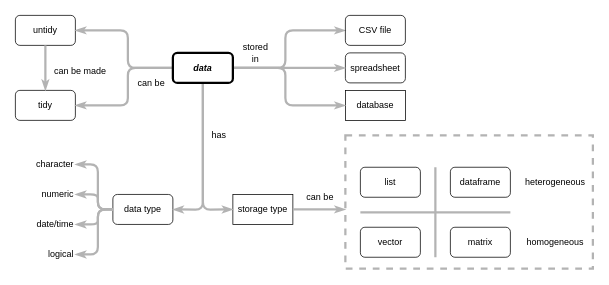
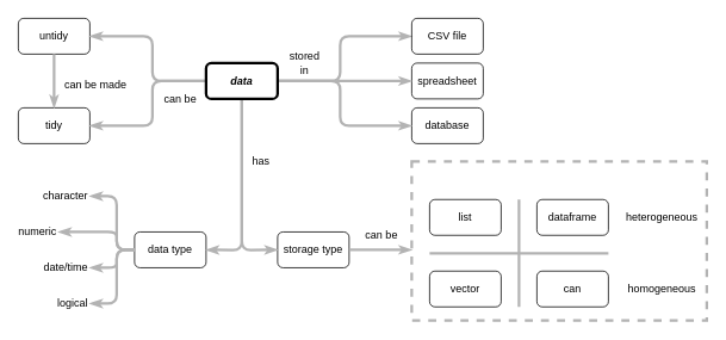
  <mxCell id="0" />
  <mxCell id="1" parent="0" />
  <mxCell id="2" value="stored&lt;br&gt;in" style="edgeStyle=none;rounded=1;html=1;labelBackgroundColor=none;startArrow=none;startFill=0;startSize=5;endArrow=classicThin;endFill=1;endSize=5;jettySize=auto;orthogonalLoop=1;strokeColor=#B3B3B3;strokeWidth=3;fontFamily=Helvetica;fontSize=12;exitX=1;exitY=0.5;exitDx=0;exitDy=0;verticalAlign=middle;entryX=0;entryY=0.5;entryDx=0;entryDy=0;" parent="1" source="37" target="12" edge="1"><mxGeometry x="-0.1" y="40" relative="1" as="geometry"><mxPoint x="330" y="100" as="sourcePoint" /><mxPoint x="400" y="40" as="targetPoint" /><mxPoint as="offset" /><Array as="points"><mxPoint x="380" y="90" /><mxPoint x="380" y="40" /></Array></mxGeometry></mxCell>
  <mxCell id="3" value="tidy" style="rounded=1;whiteSpace=wrap;html=1;fontSize=12;fontFamily=Helvetica;fillColor=none;" parent="1" vertex="1"><mxGeometry x="20" y="120" width="80" height="40" as="geometry" /></mxCell>
  <mxCell id="4" value="untidy" style="rounded=1;whiteSpace=wrap;html=1;fontSize=12;fontFamily=Helvetica;fillColor=none;" parent="1" vertex="1"><mxGeometry x="20" y="20" width="80" height="40" as="geometry" /></mxCell>
  <mxCell id="5" value="data type" style="rounded=1;whiteSpace=wrap;html=1;fontSize=12;fontFamily=Helvetica;fillColor=none;" vertex="1" parent="1"><mxGeometry x="150" y="258.75" width="80" height="40" as="geometry" /></mxCell>
- <mxCell id="6" value="matrix" style="rounded=1;whiteSpace=wrap;html=1;fontSize=12;fontFamily=Helvetica;fillColor=none;" vertex="1" parent="1"><mxGeometry x="600" y="302.5" width="80" height="40" as="geometry" /></mxCell>
+ <mxCell id="6" value="can" style="rounded=1;whiteSpace=wrap;html=1;fontSize=12;fontFamily=Helvetica;fillColor=none;" vertex="1" parent="1"><mxGeometry x="600" y="302.5" width="80" height="40" as="geometry" /></mxCell>
  <mxCell id="7" value="dataframe" style="rounded=1;whiteSpace=wrap;html=1;fontSize=12;fontFamily=Helvetica;fillColor=none;" vertex="1" parent="1"><mxGeometry x="600" y="222.5" width="80" height="40" as="geometry" /></mxCell>
  <mxCell id="8" value="list" style="rounded=1;whiteSpace=wrap;html=1;fontSize=12;fontFamily=Helvetica;fillColor=none;" vertex="1" parent="1"><mxGeometry x="480" y="222.5" width="80" height="40" as="geometry" /></mxCell>
  <mxCell id="9" value="vector" style="rounded=1;whiteSpace=wrap;html=1;fontSize=12;fontFamily=Helvetica;fillColor=none;" vertex="1" parent="1"><mxGeometry x="480" y="302.5" width="80" height="40" as="geometry" /></mxCell>
- <mxCell id="10" value="database" style="whiteSpace=wrap;html=1;fontSize=12;fontFamily=Helvetica;fillColor=none;rounded=0;" vertex="1" parent="1"><mxGeometry x="460" y="120" width="80" height="40" as="geometry" /></mxCell>
+ <mxCell id="10" value="database" style="rounded=1;whiteSpace=wrap;html=1;fontSize=12;fontFamily=Helvetica;fillColor=none;" vertex="1" parent="1"><mxGeometry x="460" y="120" width="80" height="40" as="geometry" /></mxCell>
  <mxCell id="11" value="spreadsheet" style="rounded=1;whiteSpace=wrap;html=1;fontSize=12;fontFamily=Helvetica;fillColor=none;" vertex="1" parent="1"><mxGeometry x="460" y="70" width="80" height="40" as="geometry" /></mxCell>
  <mxCell id="12" value="CSV file" style="rounded=1;whiteSpace=wrap;html=1;fontSize=12;fontFamily=Helvetica;fillColor=none;" vertex="1" parent="1"><mxGeometry x="460" y="20" width="80" height="40" as="geometry" /></mxCell>
  <mxCell id="13" value="" style="edgeStyle=none;rounded=1;html=1;labelBackgroundColor=none;startArrow=none;startFill=0;startSize=5;endArrow=classicThin;endFill=1;endSize=5;jettySize=auto;orthogonalLoop=1;strokeColor=#B3B3B3;strokeWidth=3;fontFamily=Helvetica;fontSize=12;exitX=1;exitY=0.5;exitDx=0;exitDy=0;verticalAlign=middle;entryX=0;entryY=0.5;entryDx=0;entryDy=0;" edge="1" parent="1" source="37" target="11"><mxGeometry x="0.046" y="21" relative="1" as="geometry"><mxPoint x="320" y="100" as="sourcePoint" /><mxPoint x="470" y="50" as="targetPoint" /><mxPoint as="offset" /><Array as="points" /></mxGeometry></mxCell>
  <mxCell id="14" value="" style="edgeStyle=none;rounded=1;html=1;labelBackgroundColor=none;startArrow=none;startFill=0;startSize=5;endArrow=classicThin;endFill=1;endSize=5;jettySize=auto;orthogonalLoop=1;strokeColor=#B3B3B3;strokeWidth=3;fontFamily=Helvetica;fontSize=12;verticalAlign=middle;entryX=0;entryY=0.5;entryDx=0;entryDy=0;" edge="1" parent="1" target="10"><mxGeometry x="0.046" y="21" relative="1" as="geometry"><mxPoint x="310" y="90" as="sourcePoint" /><mxPoint x="470" y="110" as="targetPoint" /><mxPoint as="offset" /><Array as="points"><mxPoint x="380" y="90" /><mxPoint x="380" y="140" /></Array></mxGeometry></mxCell>
  <mxCell id="15" value="" style="edgeStyle=none;rounded=1;html=1;labelBackgroundColor=none;startArrow=none;startFill=0;startSize=5;endArrow=classicThin;endFill=1;endSize=5;jettySize=auto;orthogonalLoop=1;strokeColor=#B3B3B3;strokeWidth=3;fontFamily=Helvetica;fontSize=12;exitX=0;exitY=0.5;exitDx=0;exitDy=0;verticalAlign=middle;entryX=1;entryY=0.5;entryDx=0;entryDy=0;" edge="1" parent="1" source="37" target="4"><mxGeometry x="0.046" y="21" relative="1" as="geometry"><mxPoint x="320" y="100" as="sourcePoint" /><mxPoint x="470" y="100" as="targetPoint" /><mxPoint as="offset" /><Array as="points"><mxPoint x="170" y="90" /><mxPoint x="170" y="40" /></Array></mxGeometry></mxCell>
  <mxCell id="16" value="" style="edgeStyle=none;rounded=1;html=1;labelBackgroundColor=none;startArrow=none;startFill=0;startSize=5;endArrow=classicThin;endFill=1;endSize=5;jettySize=auto;orthogonalLoop=1;strokeColor=#B3B3B3;strokeWidth=3;fontFamily=Helvetica;fontSize=12;exitX=0;exitY=0.5;exitDx=0;exitDy=0;verticalAlign=middle;entryX=1;entryY=0.5;entryDx=0;entryDy=0;" edge="1" parent="1" source="37" target="3"><mxGeometry x="0.046" y="21" relative="1" as="geometry"><mxPoint x="320" y="100" as="sourcePoint" /><mxPoint x="470" y="100" as="targetPoint" /><mxPoint as="offset" /><Array as="points"><mxPoint x="170" y="90" /><mxPoint x="170" y="140" /></Array></mxGeometry></mxCell>
  <mxCell id="17" value="&lt;font style=&quot;font-size: 12px&quot;&gt;can be&lt;/font&gt;" style="edgeLabel;html=1;align=center;verticalAlign=middle;resizable=0;points=[];" vertex="1" connectable="0" parent="16"><mxGeometry x="0.323" relative="1" as="geometry"><mxPoint x="39" y="-30" as="offset" /></mxGeometry></mxCell>
  <mxCell id="18" value="can be made" style="edgeStyle=none;rounded=1;html=1;labelBackgroundColor=none;startArrow=none;startFill=0;startSize=5;endArrow=classicThin;endFill=1;endSize=5;jettySize=auto;orthogonalLoop=1;strokeColor=#B3B3B3;strokeWidth=3;fontFamily=Helvetica;fontSize=12;verticalAlign=middle;entryX=0.5;entryY=0;entryDx=0;entryDy=0;exitX=0.5;exitY=1;exitDx=0;exitDy=0;align=left;" edge="1" parent="1" source="4" target="3"><mxGeometry x="0.143" y="10" relative="1" as="geometry"><mxPoint x="60" y="10" as="sourcePoint" /><mxPoint x="470" y="100" as="targetPoint" /><mxPoint as="offset" /><Array as="points" /></mxGeometry></mxCell>
  <mxCell id="19" value="has" style="edgeStyle=none;rounded=1;html=1;labelBackgroundColor=none;startArrow=none;startFill=0;startSize=5;endArrow=classicThin;endFill=1;endSize=5;jettySize=auto;orthogonalLoop=1;strokeColor=#B3B3B3;strokeWidth=3;fontFamily=Helvetica;fontSize=12;exitX=0.5;exitY=1;exitDx=0;exitDy=0;verticalAlign=middle;entryX=1;entryY=0.5;entryDx=0;entryDy=0;align=left;" edge="1" parent="1" source="37" target="5"><mxGeometry x="-0.33" y="10" relative="1" as="geometry"><mxPoint x="320" y="100" as="sourcePoint" /><mxPoint x="470" y="100" as="targetPoint" /><mxPoint as="offset" /><Array as="points"><mxPoint x="270" y="279" /></Array></mxGeometry></mxCell>
- <mxCell id="20" value="storage type" style="whiteSpace=wrap;html=1;fontSize=12;fontFamily=Helvetica;fillColor=none;rounded=0;" vertex="1" parent="1"><mxGeometry x="310" y="258.75" width="80" height="40" as="geometry" /></mxCell>
+ <mxCell id="20" value="storage type" style="rounded=1;whiteSpace=wrap;html=1;fontSize=12;fontFamily=Helvetica;fillColor=none;" vertex="1" parent="1"><mxGeometry x="310" y="258.75" width="80" height="40" as="geometry" /></mxCell>
  <mxCell id="21" value="" style="edgeStyle=none;rounded=1;html=1;labelBackgroundColor=none;startArrow=none;startFill=0;startSize=5;endArrow=classicThin;endFill=1;endSize=5;jettySize=auto;orthogonalLoop=1;strokeColor=#B3B3B3;strokeWidth=3;fontFamily=Helvetica;fontSize=12;exitX=0.5;exitY=1;exitDx=0;exitDy=0;verticalAlign=middle;entryX=0;entryY=0.5;entryDx=0;entryDy=0;" edge="1" parent="1" source="37" target="20"><mxGeometry x="0.046" y="21" relative="1" as="geometry"><mxPoint x="320" y="100" as="sourcePoint" /><mxPoint x="470" y="100" as="targetPoint" /><mxPoint as="offset" /><Array as="points"><mxPoint x="270" y="279" /></Array></mxGeometry></mxCell>
  <mxCell id="22" value="character" style="text;html=1;strokeColor=none;fillColor=none;align=right;verticalAlign=middle;whiteSpace=wrap;rounded=0;" vertex="1" parent="1"><mxGeometry x="40" y="208.75" width="60" height="20" as="geometry" /></mxCell>
- <mxCell id="23" value="numeric" style="text;html=1;strokeColor=none;fillColor=none;align=right;verticalAlign=middle;whiteSpace=wrap;rounded=0;" vertex="1" parent="1"><mxGeometry x="40" y="248.75" width="60" height="20" as="geometry" /></mxCell>
+ <mxCell id="23" value="numeric" style="text;html=1;strokeColor=none;fillColor=none;align=right;verticalAlign=middle;whiteSpace=wrap;rounded=0;" vertex="1" parent="1"><mxGeometry x="5" y="248.75" width="60" height="20" as="geometry" /></mxCell>
  <mxCell id="24" value="date/time" style="text;html=1;strokeColor=none;fillColor=none;align=right;verticalAlign=middle;whiteSpace=wrap;rounded=0;" vertex="1" parent="1"><mxGeometry x="40" y="288.75" width="60" height="20" as="geometry" /></mxCell>
  <mxCell id="25" value="logical" style="text;html=1;strokeColor=none;fillColor=none;align=right;verticalAlign=middle;whiteSpace=wrap;rounded=0;" vertex="1" parent="1"><mxGeometry x="40" y="328.75" width="60" height="20" as="geometry" /></mxCell>
  <mxCell id="26" value="" style="edgeStyle=none;rounded=1;html=1;labelBackgroundColor=none;startArrow=none;startFill=0;startSize=5;endArrow=classicThin;endFill=1;endSize=5;jettySize=auto;orthogonalLoop=1;strokeColor=#B3B3B3;strokeWidth=3;fontFamily=Helvetica;fontSize=12;exitX=0;exitY=0.5;exitDx=0;exitDy=0;verticalAlign=middle;entryX=1;entryY=0.5;entryDx=0;entryDy=0;" edge="1" parent="1" source="5" target="22"><mxGeometry x="0.046" y="21" relative="1" as="geometry"><mxPoint x="320" y="138.75" as="sourcePoint" /><mxPoint x="470" y="138.75" as="targetPoint" /><mxPoint as="offset" /><Array as="points"><mxPoint x="130" y="278.75" /><mxPoint x="130" y="218.75" /></Array></mxGeometry></mxCell>
  <mxCell id="27" value="" style="edgeStyle=none;rounded=1;html=1;labelBackgroundColor=none;startArrow=none;startFill=0;startSize=5;endArrow=classicThin;endFill=1;endSize=5;jettySize=auto;orthogonalLoop=1;strokeColor=#B3B3B3;strokeWidth=3;fontFamily=Helvetica;fontSize=12;exitX=0;exitY=0.5;exitDx=0;exitDy=0;verticalAlign=middle;entryX=1;entryY=0.5;entryDx=0;entryDy=0;" edge="1" parent="1" source="5" target="23"><mxGeometry x="0.046" y="21" relative="1" as="geometry"><mxPoint x="160" y="288.75" as="sourcePoint" /><mxPoint x="110" y="228.75" as="targetPoint" /><mxPoint as="offset" /><Array as="points"><mxPoint x="130" y="278.75" /><mxPoint x="130" y="258.75" /></Array></mxGeometry></mxCell>
  <mxCell id="28" value="" style="edgeStyle=none;rounded=1;html=1;labelBackgroundColor=none;startArrow=none;startFill=0;startSize=5;endArrow=classicThin;endFill=1;endSize=5;jettySize=auto;orthogonalLoop=1;strokeColor=#B3B3B3;strokeWidth=3;fontFamily=Helvetica;fontSize=12;exitX=0;exitY=0.5;exitDx=0;exitDy=0;verticalAlign=middle;entryX=1;entryY=0.5;entryDx=0;entryDy=0;" edge="1" parent="1" source="5" target="24"><mxGeometry x="0.046" y="21" relative="1" as="geometry"><mxPoint x="160" y="288.75" as="sourcePoint" /><mxPoint x="110" y="268.75" as="targetPoint" /><mxPoint as="offset" /><Array as="points"><mxPoint x="130" y="278.75" /><mxPoint x="130" y="298.75" /></Array></mxGeometry></mxCell>
  <mxCell id="29" value="" style="edgeStyle=none;rounded=1;html=1;labelBackgroundColor=none;startArrow=none;startFill=0;startSize=5;endArrow=classicThin;endFill=1;endSize=5;jettySize=auto;orthogonalLoop=1;strokeColor=#B3B3B3;strokeWidth=3;fontFamily=Helvetica;fontSize=12;verticalAlign=middle;entryX=1;entryY=0.5;entryDx=0;entryDy=0;" edge="1" parent="1" target="25"><mxGeometry x="0.046" y="21" relative="1" as="geometry"><mxPoint x="150" y="278.75" as="sourcePoint" /><mxPoint x="110" y="308.75" as="targetPoint" /><mxPoint as="offset" /><Array as="points"><mxPoint x="130" y="278.75" /><mxPoint x="130" y="338.75" /></Array></mxGeometry></mxCell>
  <mxCell id="30" value="" style="endArrow=none;html=1;strokeWidth=3;strokeColor=#B3B3B3;" edge="1" parent="1"><mxGeometry width="50" height="50" relative="1" as="geometry"><mxPoint x="580" y="342.5" as="sourcePoint" /><mxPoint x="580" y="222.5" as="targetPoint" /></mxGeometry></mxCell>
  <mxCell id="31" value="" style="endArrow=none;html=1;strokeWidth=3;strokeColor=#B3B3B3;" edge="1" parent="1"><mxGeometry width="50" height="50" relative="1" as="geometry"><mxPoint x="680" y="282.5" as="sourcePoint" /><mxPoint x="480" y="282.5" as="targetPoint" /></mxGeometry></mxCell>
  <mxCell id="32" value="heterogeneous" style="text;html=1;strokeColor=none;fillColor=none;align=center;verticalAlign=middle;whiteSpace=wrap;rounded=0;" vertex="1" parent="1"><mxGeometry x="690" y="232.5" width="100" height="20" as="geometry" /></mxCell>
  <mxCell id="33" value="homogeneous" style="text;html=1;strokeColor=none;fillColor=none;align=center;verticalAlign=middle;whiteSpace=wrap;rounded=0;" vertex="1" parent="1"><mxGeometry x="690" y="312.5" width="100" height="20" as="geometry" /></mxCell>
  <mxCell id="34" value="" style="rounded=0;whiteSpace=wrap;html=1;align=right;fillColor=none;strokeWidth=3;strokeColor=#B3B3B3;dashed=1;" vertex="1" parent="1"><mxGeometry x="460" y="180" width="330" height="177.5" as="geometry" /></mxCell>
  <mxCell id="35" value="" style="edgeStyle=none;rounded=1;html=1;labelBackgroundColor=none;startArrow=none;startFill=0;startSize=5;endArrow=classicThin;endFill=1;endSize=5;jettySize=auto;orthogonalLoop=1;strokeColor=#B3B3B3;strokeWidth=3;fontFamily=Helvetica;fontSize=12;exitX=1;exitY=0.5;exitDx=0;exitDy=0;verticalAlign=middle;entryX=0;entryY=0.556;entryDx=0;entryDy=0;entryPerimeter=0;" edge="1" parent="1" source="20" target="34"><mxGeometry x="0.046" y="21" relative="1" as="geometry"><mxPoint x="320" y="138.75" as="sourcePoint" /><mxPoint x="470" y="138.75" as="targetPoint" /><mxPoint as="offset" /><Array as="points" /></mxGeometry></mxCell>
  <mxCell id="36" value="&lt;font style=&quot;font-size: 12px&quot;&gt;can be&lt;/font&gt;" style="edgeLabel;html=1;align=center;verticalAlign=middle;resizable=0;points=[];" vertex="1" connectable="0" parent="35"><mxGeometry y="-3" relative="1" as="geometry"><mxPoint y="-19.25" as="offset" /></mxGeometry></mxCell>
  <mxCell id="37" value="&lt;i&gt;&lt;b&gt;data&lt;/b&gt;&lt;/i&gt;" style="rounded=1;whiteSpace=wrap;html=1;fontSize=12;fontFamily=Helvetica;fillColor=none;strokeWidth=3;" vertex="1" parent="1"><mxGeometry x="230" y="70" width="80" height="40" as="geometry" /></mxCell>
